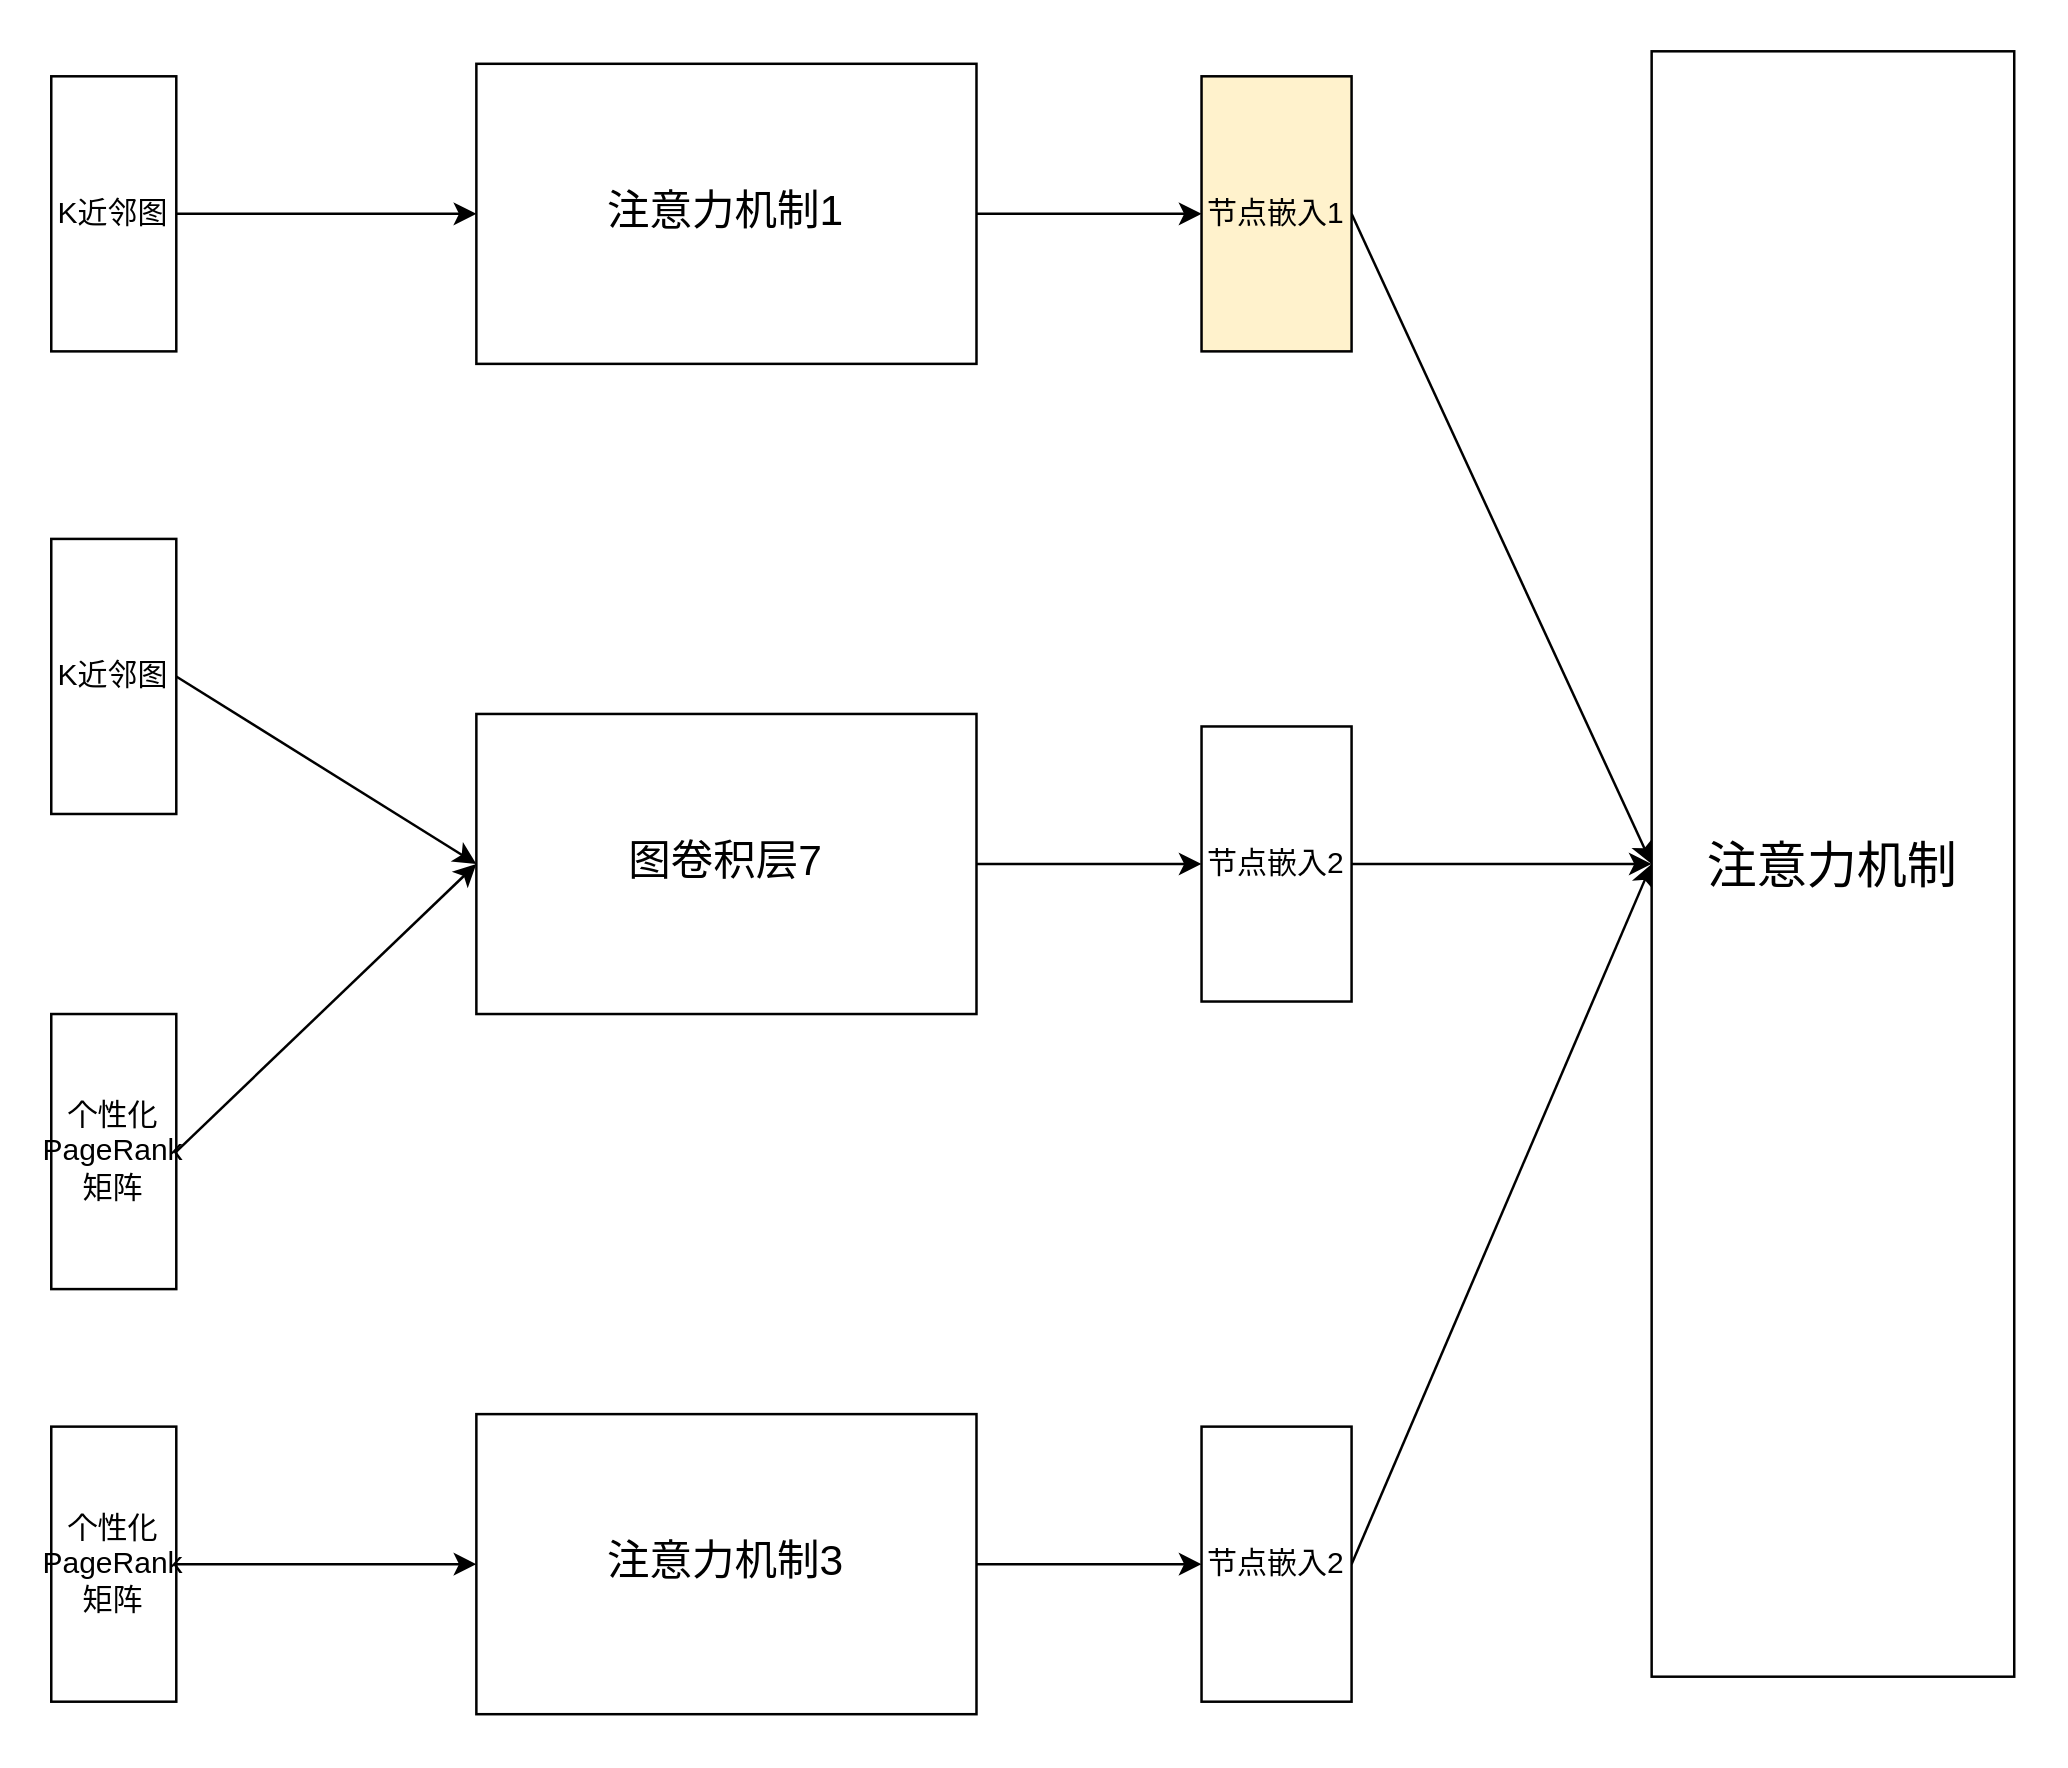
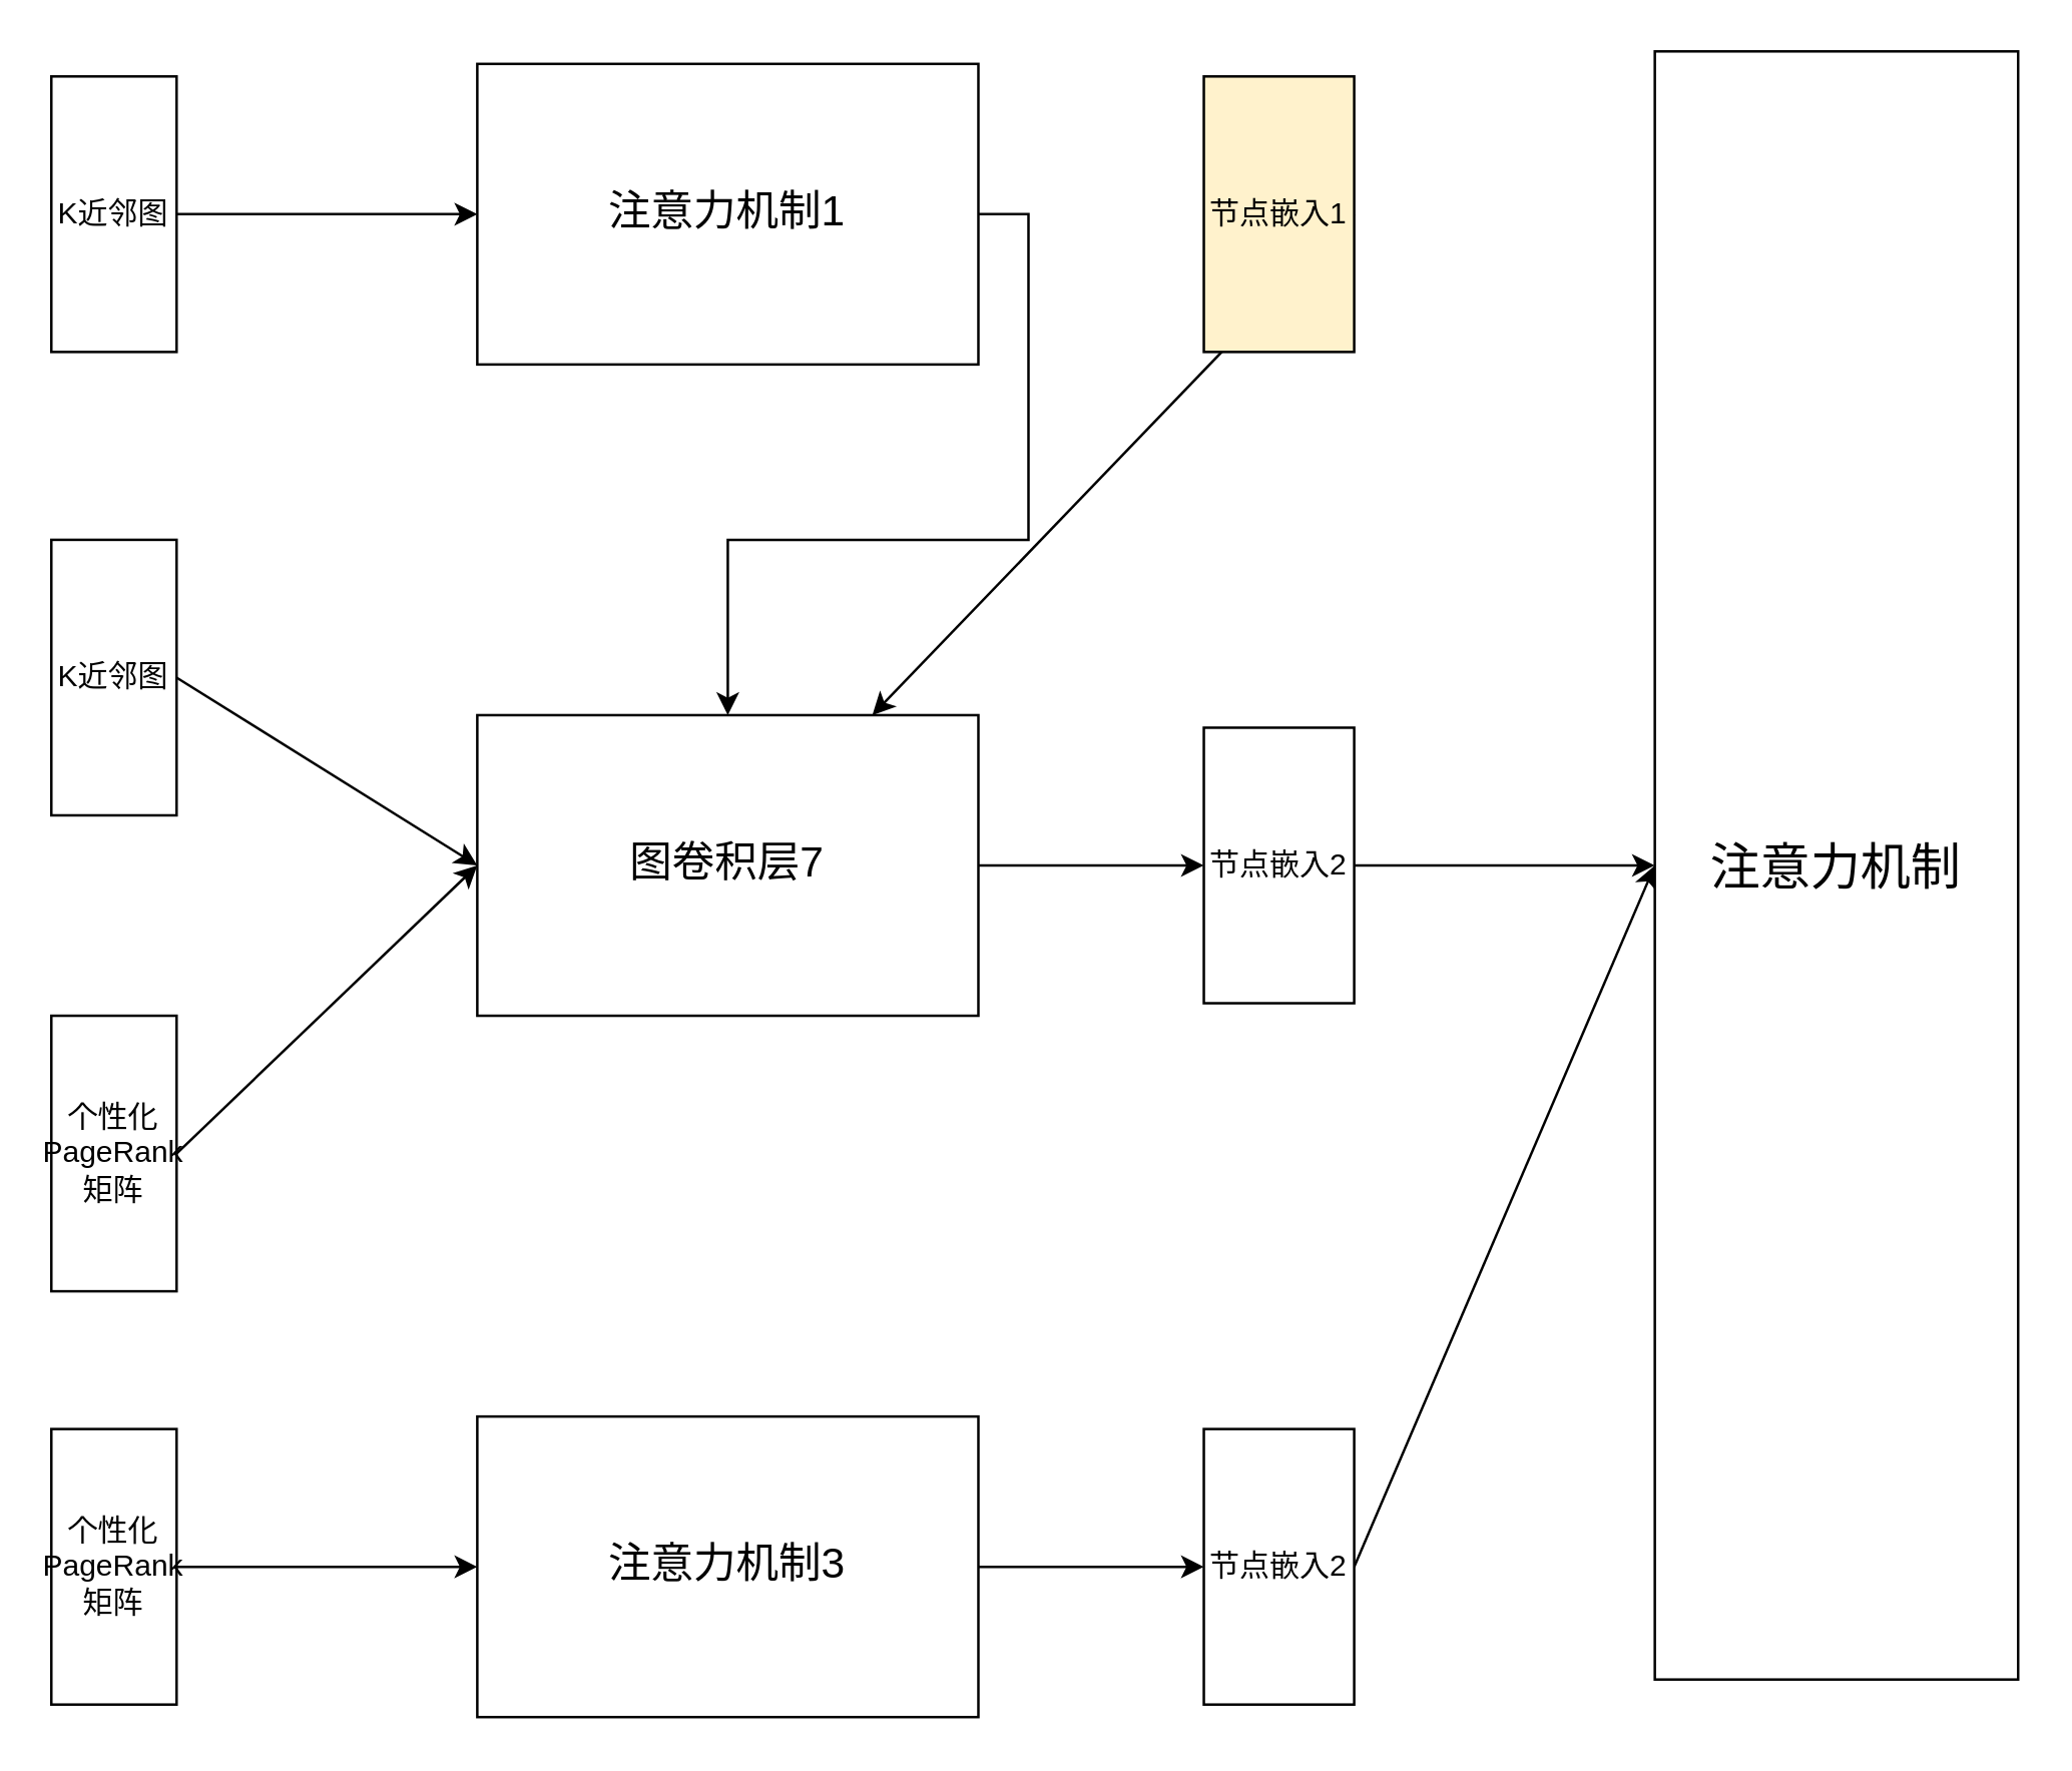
  <mxCell id="0" />
  <mxCell id="1" parent="0" />
- <mxCell id="2" style="edgeStyle=orthogonalEdgeStyle;rounded=0;orthogonalLoop=1;jettySize=auto;html=1;exitX=1;exitY=0.5;exitDx=0;exitDy=0;entryX=0;entryY=0.5;entryDx=0;entryDy=0;" edge="1" parent="1" source="3" target="11"><mxGeometry relative="1" as="geometry" /></mxCell>
+ <mxCell id="2" style="edgeStyle=orthogonalEdgeStyle;rounded=0;orthogonalLoop=1;jettySize=auto;html=1;exitX=1;exitY=0.5;exitDx=0;exitDy=0;" edge="1" parent="1" source="3" target="5"><mxGeometry relative="1" as="geometry" /></mxCell>
  <mxCell id="3" value="&lt;font style=&quot;font-size: 17px;&quot;&gt;注意力机制1&lt;/font&gt;" style="rounded=0;whiteSpace=wrap;html=1;" vertex="1" parent="1"><mxGeometry x="190" y="25" width="200" height="120" as="geometry" /></mxCell>
  <mxCell id="4" style="edgeStyle=orthogonalEdgeStyle;rounded=0;orthogonalLoop=1;jettySize=auto;html=1;exitX=1;exitY=0.5;exitDx=0;exitDy=0;entryX=0;entryY=0.5;entryDx=0;entryDy=0;" edge="1" parent="1" source="5" target="15"><mxGeometry relative="1" as="geometry"><mxPoint x="450" y="345" as="targetPoint" /></mxGeometry></mxCell>
  <mxCell id="5" value="&lt;font style=&quot;font-size: 17px;&quot;&gt;图卷积层7&lt;/font&gt;" style="rounded=0;whiteSpace=wrap;html=1;" vertex="1" parent="1"><mxGeometry x="190" y="285" width="200" height="120" as="geometry" /></mxCell>
  <mxCell id="6" style="edgeStyle=orthogonalEdgeStyle;rounded=0;orthogonalLoop=1;jettySize=auto;html=1;exitX=1;exitY=0.5;exitDx=0;exitDy=0;entryX=0;entryY=0.5;entryDx=0;entryDy=0;" edge="1" parent="1" source="7" target="19"><mxGeometry relative="1" as="geometry"><mxPoint x="450" y="625" as="targetPoint" /></mxGeometry></mxCell>
  <mxCell id="7" value="&lt;font style=&quot;font-size: 17px;&quot;&gt;注意力机制3&lt;/font&gt;" style="rounded=0;whiteSpace=wrap;html=1;" vertex="1" parent="1"><mxGeometry x="190" y="565" width="200" height="120" as="geometry" /></mxCell>
  <mxCell id="8" style="edgeStyle=orthogonalEdgeStyle;rounded=0;orthogonalLoop=1;jettySize=auto;html=1;exitX=1;exitY=0.5;exitDx=0;exitDy=0;entryX=0;entryY=0.5;entryDx=0;entryDy=0;" edge="1" parent="1" source="9" target="3"><mxGeometry relative="1" as="geometry" /></mxCell>
  <mxCell id="9" value="K近邻图" style="rounded=0;whiteSpace=wrap;html=1;" vertex="1" parent="1"><mxGeometry x="20" y="30" width="50" height="110" as="geometry" /></mxCell>
- <mxCell id="10" style="rounded=0;orthogonalLoop=1;jettySize=auto;html=1;exitX=1;exitY=0.5;exitDx=0;exitDy=0;entryX=0;entryY=0.5;entryDx=0;entryDy=0;" edge="1" parent="1" source="11" target="22"><mxGeometry relative="1" as="geometry" /></mxCell>
+ <mxCell id="10" style="rounded=0;orthogonalLoop=1;jettySize=auto;html=1;exitX=1;exitY=0.5;exitDx=0;exitDy=0;" edge="1" parent="1" source="11" target="5"><mxGeometry relative="1" as="geometry" /></mxCell>
  <mxCell id="11" value="节点嵌入1" style="rounded=0;whiteSpace=wrap;html=1;fillColor=#fff2cc;" vertex="1" parent="1"><mxGeometry x="480" y="30" width="60" height="110" as="geometry" /></mxCell>
  <mxCell id="12" style="rounded=0;orthogonalLoop=1;jettySize=auto;html=1;exitX=1;exitY=0.5;exitDx=0;exitDy=0;entryX=0;entryY=0.5;entryDx=0;entryDy=0;" edge="1" parent="1" source="13" target="5"><mxGeometry relative="1" as="geometry" /></mxCell>
  <mxCell id="13" value="个性化PageRank矩阵" style="rounded=0;whiteSpace=wrap;html=1;" vertex="1" parent="1"><mxGeometry x="20" y="405" width="50" height="110" as="geometry" /></mxCell>
  <mxCell id="14" style="edgeStyle=orthogonalEdgeStyle;rounded=0;orthogonalLoop=1;jettySize=auto;html=1;exitX=1;exitY=0.5;exitDx=0;exitDy=0;entryX=0;entryY=0.5;entryDx=0;entryDy=0;" edge="1" parent="1" source="15" target="22"><mxGeometry relative="1" as="geometry" /></mxCell>
  <mxCell id="15" value="节点嵌入2" style="rounded=0;whiteSpace=wrap;html=1;" vertex="1" parent="1"><mxGeometry x="480" y="290" width="60" height="110" as="geometry" /></mxCell>
  <mxCell id="16" style="edgeStyle=orthogonalEdgeStyle;rounded=0;orthogonalLoop=1;jettySize=auto;html=1;exitX=1;exitY=0.5;exitDx=0;exitDy=0;entryX=0;entryY=0.5;entryDx=0;entryDy=0;" edge="1" parent="1" source="17" target="7"><mxGeometry relative="1" as="geometry"><mxPoint x="180" y="620" as="targetPoint" /></mxGeometry></mxCell>
  <mxCell id="17" value="个性化PageRank矩阵" style="rounded=0;whiteSpace=wrap;html=1;" vertex="1" parent="1"><mxGeometry x="20" y="570" width="50" height="110" as="geometry" /></mxCell>
  <mxCell id="18" style="rounded=0;orthogonalLoop=1;jettySize=auto;html=1;exitX=1;exitY=0.5;exitDx=0;exitDy=0;entryX=0;entryY=0.5;entryDx=0;entryDy=0;" edge="1" parent="1" source="19" target="22"><mxGeometry relative="1" as="geometry" /></mxCell>
  <mxCell id="19" value="节点嵌入2" style="rounded=0;whiteSpace=wrap;html=1;" vertex="1" parent="1"><mxGeometry x="480" y="570" width="60" height="110" as="geometry" /></mxCell>
  <mxCell id="20" style="rounded=0;orthogonalLoop=1;jettySize=auto;html=1;exitX=1;exitY=0.5;exitDx=0;exitDy=0;entryX=0;entryY=0.5;entryDx=0;entryDy=0;" edge="1" parent="1" source="21" target="5"><mxGeometry relative="1" as="geometry" /></mxCell>
  <mxCell id="21" value="K近邻图" style="rounded=0;whiteSpace=wrap;html=1;" vertex="1" parent="1"><mxGeometry x="20" y="215" width="50" height="110" as="geometry" /></mxCell>
  <mxCell id="22" value="&lt;font style=&quot;font-size: 20px;&quot;&gt;注意力机制&lt;/font&gt;" style="rounded=0;whiteSpace=wrap;html=1;" vertex="1" parent="1"><mxGeometry x="660" y="20" width="145" height="650" as="geometry" /></mxCell>
